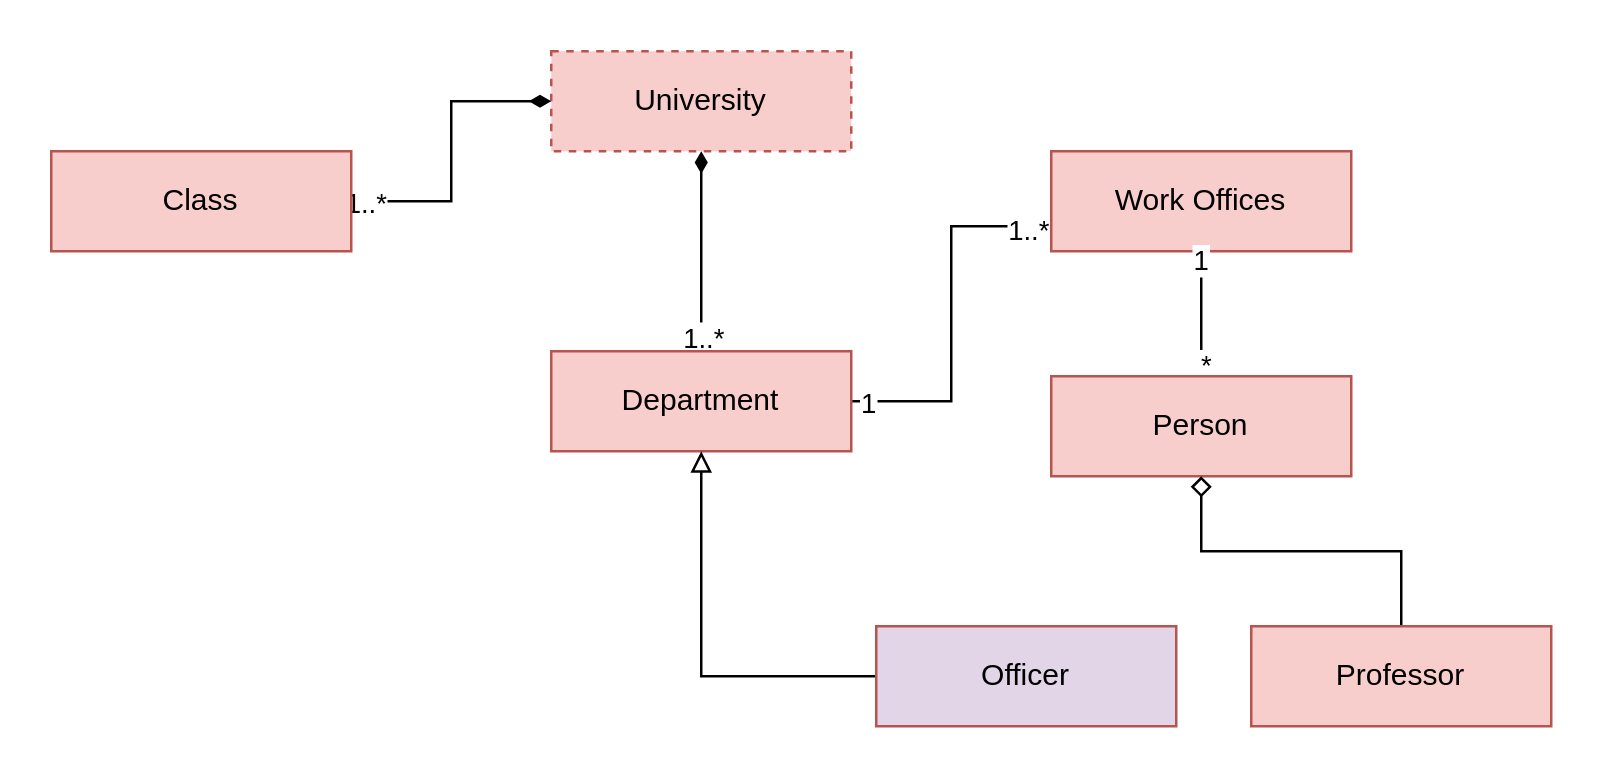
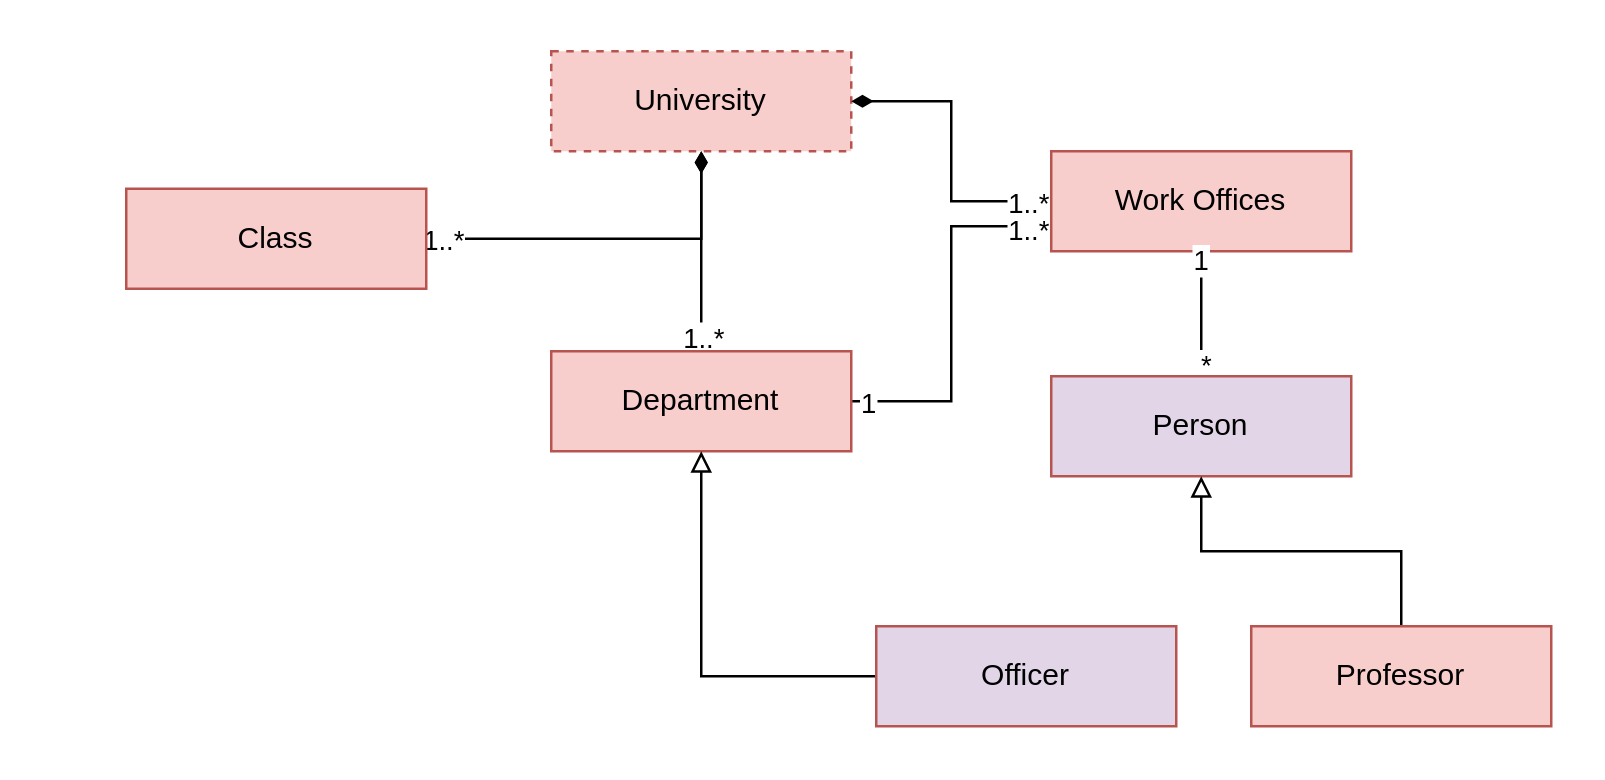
  <mxCell id="0" />
  <mxCell id="1" parent="0" />
  <mxCell id="2" value="University" style="rounded=0;whiteSpace=wrap;html=1;fillColor=#f8cecc;strokeColor=#b85450;dashed=1;" vertex="1" parent="1"><mxGeometry x="220" y="20" width="120" height="40" as="geometry" /></mxCell>
  <mxCell id="3" style="edgeStyle=orthogonalEdgeStyle;rounded=0;orthogonalLoop=1;jettySize=auto;html=1;endArrow=diamondThin;endFill=1;" edge="1" parent="1" source="5" target="2"><mxGeometry relative="1" as="geometry" /></mxCell>
  <mxCell id="4" value="1..*" style="edgeLabel;html=1;align=center;verticalAlign=middle;resizable=0;points=[];" vertex="1" connectable="0" parent="3"><mxGeometry x="-0.924" relative="1" as="geometry"><mxPoint as="offset" /></mxGeometry></mxCell>
- <mxCell id="5" value="Class" style="rounded=0;whiteSpace=wrap;html=1;fillColor=#f8cecc;strokeColor=#b85450;" vertex="1" parent="1"><mxGeometry x="20" y="60" width="120" height="40" as="geometry" /></mxCell>
+ <mxCell id="5" value="Class" style="rounded=0;whiteSpace=wrap;html=1;fillColor=#f8cecc;strokeColor=#b85450;" vertex="1" parent="1"><mxGeometry x="50" y="75" width="120" height="40" as="geometry" /></mxCell>
  <mxCell id="6" style="edgeStyle=orthogonalEdgeStyle;rounded=0;orthogonalLoop=1;jettySize=auto;html=1;endArrow=diamondThin;endFill=1;" edge="1" parent="1" source="11" target="2"><mxGeometry relative="1" as="geometry" /></mxCell>
  <mxCell id="7" value="1..*" style="edgeLabel;html=1;align=center;verticalAlign=middle;resizable=0;points=[];" vertex="1" connectable="0" parent="6"><mxGeometry x="-0.844" relative="1" as="geometry"><mxPoint as="offset" /></mxGeometry></mxCell>
  <mxCell id="8" style="edgeStyle=orthogonalEdgeStyle;rounded=0;orthogonalLoop=1;jettySize=auto;html=1;entryX=0;entryY=0.75;entryDx=0;entryDy=0;endArrow=none;endFill=0;" edge="1" parent="1" source="11" target="14"><mxGeometry relative="1" as="geometry" /></mxCell>
  <mxCell id="9" value="1..*" style="edgeLabel;html=1;align=center;verticalAlign=middle;resizable=0;points=[];" vertex="1" connectable="0" parent="8"><mxGeometry x="0.796" y="-1" relative="1" as="geometry"><mxPoint x="5" as="offset" /></mxGeometry></mxCell>
  <mxCell id="10" value="1" style="edgeLabel;html=1;align=center;verticalAlign=middle;resizable=0;points=[];" vertex="1" connectable="0" parent="8"><mxGeometry x="-0.917" relative="1" as="geometry"><mxPoint as="offset" /></mxGeometry></mxCell>
  <mxCell id="11" value="Department" style="rounded=0;whiteSpace=wrap;html=1;fillColor=#f8cecc;strokeColor=#b85450;" vertex="1" parent="1"><mxGeometry x="220" y="140" width="120" height="40" as="geometry" /></mxCell>
+ <mxCell id="12" style="edgeStyle=orthogonalEdgeStyle;rounded=0;orthogonalLoop=1;jettySize=auto;html=1;endArrow=diamondThin;endFill=1;" edge="1" parent="1" source="14" target="2"><mxGeometry relative="1" as="geometry" /></mxCell>
+ <mxCell id="13" value="1..*" style="edgeLabel;html=1;align=center;verticalAlign=middle;resizable=0;points=[];" vertex="1" connectable="0" parent="12"><mxGeometry x="-0.827" relative="1" as="geometry"><mxPoint as="offset" /></mxGeometry></mxCell>
  <mxCell id="14" value="Work Offices" style="rounded=0;whiteSpace=wrap;html=1;fillColor=#f8cecc;strokeColor=#b85450;" vertex="1" parent="1"><mxGeometry x="420" y="60" width="120" height="40" as="geometry" /></mxCell>
  <mxCell id="15" value="1" style="edgeStyle=orthogonalEdgeStyle;rounded=0;orthogonalLoop=1;jettySize=auto;html=1;entryX=0.5;entryY=1;entryDx=0;entryDy=0;endArrow=none;endFill=0;" edge="1" parent="1" source="17" target="14"><mxGeometry x="0.833" relative="1" as="geometry"><Array as="points"><mxPoint x="480" y="110" /><mxPoint x="480" y="110" /></Array><mxPoint as="offset" /></mxGeometry></mxCell>
  <mxCell id="16" value="*" style="edgeLabel;html=1;align=center;verticalAlign=middle;resizable=0;points=[];" vertex="1" connectable="0" parent="15"><mxGeometry x="-0.818" y="-1" relative="1" as="geometry"><mxPoint as="offset" /></mxGeometry></mxCell>
- <mxCell id="17" value="Person" style="rounded=0;whiteSpace=wrap;html=1;fillColor=#f8cecc;strokeColor=#b85450;" vertex="1" parent="1"><mxGeometry x="420" y="150" width="120" height="40" as="geometry" /></mxCell>
+ <mxCell id="17" value="Person" style="rounded=0;whiteSpace=wrap;html=1;fillColor=#e1d5e7;strokeColor=#b85450;" vertex="1" parent="1"><mxGeometry x="420" y="150" width="120" height="40" as="geometry" /></mxCell>
  <mxCell id="18" style="edgeStyle=orthogonalEdgeStyle;rounded=0;orthogonalLoop=1;jettySize=auto;html=1;endArrow=block;endFill=0;" edge="1" parent="1" source="19" target="11"><mxGeometry relative="1" as="geometry" /></mxCell>
  <mxCell id="19" value="Officer" style="rounded=0;whiteSpace=wrap;html=1;fillColor=#e1d5e7;strokeColor=#b85450;" vertex="1" parent="1"><mxGeometry x="350" y="250" width="120" height="40" as="geometry" /></mxCell>
- <mxCell id="20" style="edgeStyle=orthogonalEdgeStyle;rounded=0;orthogonalLoop=1;jettySize=auto;html=1;endArrow=diamond;endFill=0;" edge="1" parent="1" source="21" target="17"><mxGeometry relative="1" as="geometry" /></mxCell>
+ <mxCell id="20" style="edgeStyle=orthogonalEdgeStyle;rounded=0;orthogonalLoop=1;jettySize=auto;html=1;endArrow=block;endFill=0;" edge="1" parent="1" source="21" target="17"><mxGeometry relative="1" as="geometry" /></mxCell>
  <mxCell id="21" value="Professor" style="rounded=0;whiteSpace=wrap;html=1;fillColor=#f8cecc;strokeColor=#b85450;" vertex="1" parent="1"><mxGeometry x="500" y="250" width="120" height="40" as="geometry" /></mxCell>
